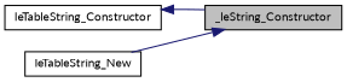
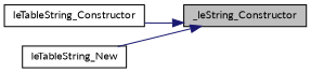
  digraph {
    fontname=Lato
    rankdir=RL
    node [color=black fillcolor=white fontname=Lato fontsize=10 shape=record style=filled]
    edge [color=midnightblue dir=back fontname=Lato fontsize=10 labelfontname=Helvetica labelfontsize=10 style=solid]
    n1 [fillcolor=grey75 fontcolor=black height=0.2 label=_leString_Constructor width=0.4]
    n2 [height=0.2 label=leTableString_Constructor width=0.4]
    n3 [height=0.2 label=leTableString_New width=0.4]
-   n2 -> n1
+   n1 -> n2
    n1 -> n3
  }
